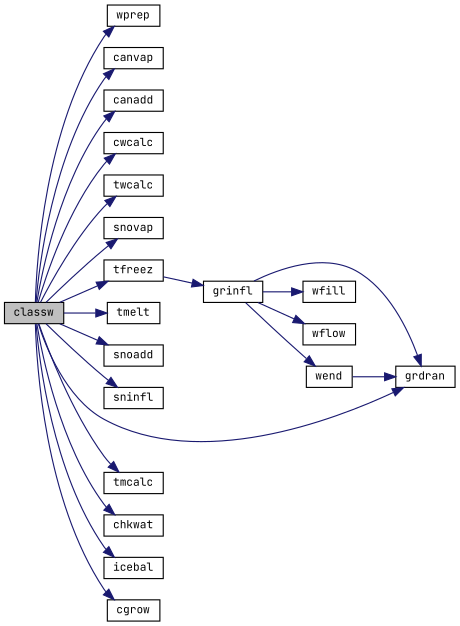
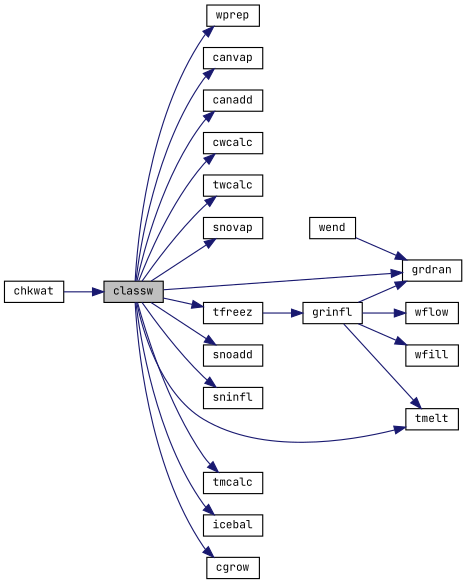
  digraph {
    fontname="JetBrains Mono"
    rankdir=LR
    node [color=black fillcolor=white fontname="JetBrains Mono" fontsize=10 shape=record style=filled]
    edge [color=midnightblue fontname="JetBrains Mono" fontsize=10 labelfontname=Helvetica labelfontsize=10 style=solid]
    n1 [fillcolor=grey75 fontcolor=black height=0.2 label=classw width=0.4]
    n2 [height=0.2 label=wprep width=0.4]
    n3 [height=0.2 label=canvap width=0.4]
    n4 [height=0.2 label=canadd width=0.4]
    n5 [height=0.2 label=cwcalc width=0.4]
    n6 [height=0.2 label=twcalc width=0.4]
    n7 [height=0.2 label=snovap width=0.4]
    n8 [height=0.2 label=tfreez width=0.4]
    n9 [height=0.2 label=tmelt width=0.4]
    n10 [height=0.2 label=snoadd width=0.4]
    n11 [height=0.2 label=sninfl width=0.4]
    n12 [height=0.2 label=grdran width=0.4]
    n13 [height=0.2 label=tmcalc width=0.4]
    n14 [height=0.2 label=chkwat width=0.4]
    n15 [height=0.2 label=icebal width=0.4]
    n16 [height=0.2 label=cgrow width=0.4]
    n17 [height=0.2 label=grinfl width=0.4]
    n18 [height=0.2 label=wfill width=0.4]
    n19 [height=0.2 label=wflow width=0.4]
    n20 [height=0.2 label=wend width=0.4]
    n1 -> n2
    n1 -> n3
    n1 -> n4
    n1 -> n5
    n1 -> n6
    n1 -> n7
    n1 -> n8
    n1 -> n9
    n1 -> n10
    n1 -> n11
    n1 -> n12
    n1 -> n13
-   n1 -> n14
+   n14 -> n1
    n1 -> n15
    n1 -> n16
    n8 -> n17
    n17 -> n12
    n17 -> n18
    n17 -> n19
-   n17 -> n20
+   n17 -> n9
    n20 -> n12
  }
